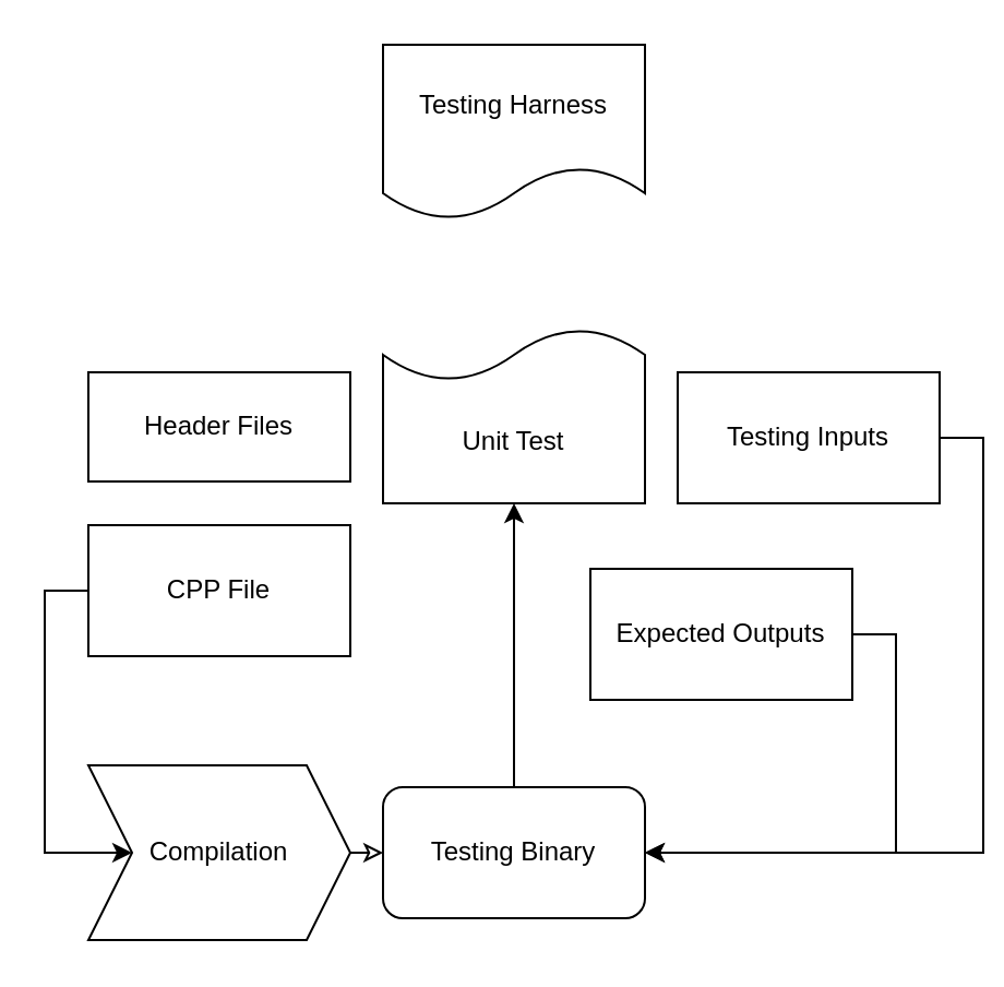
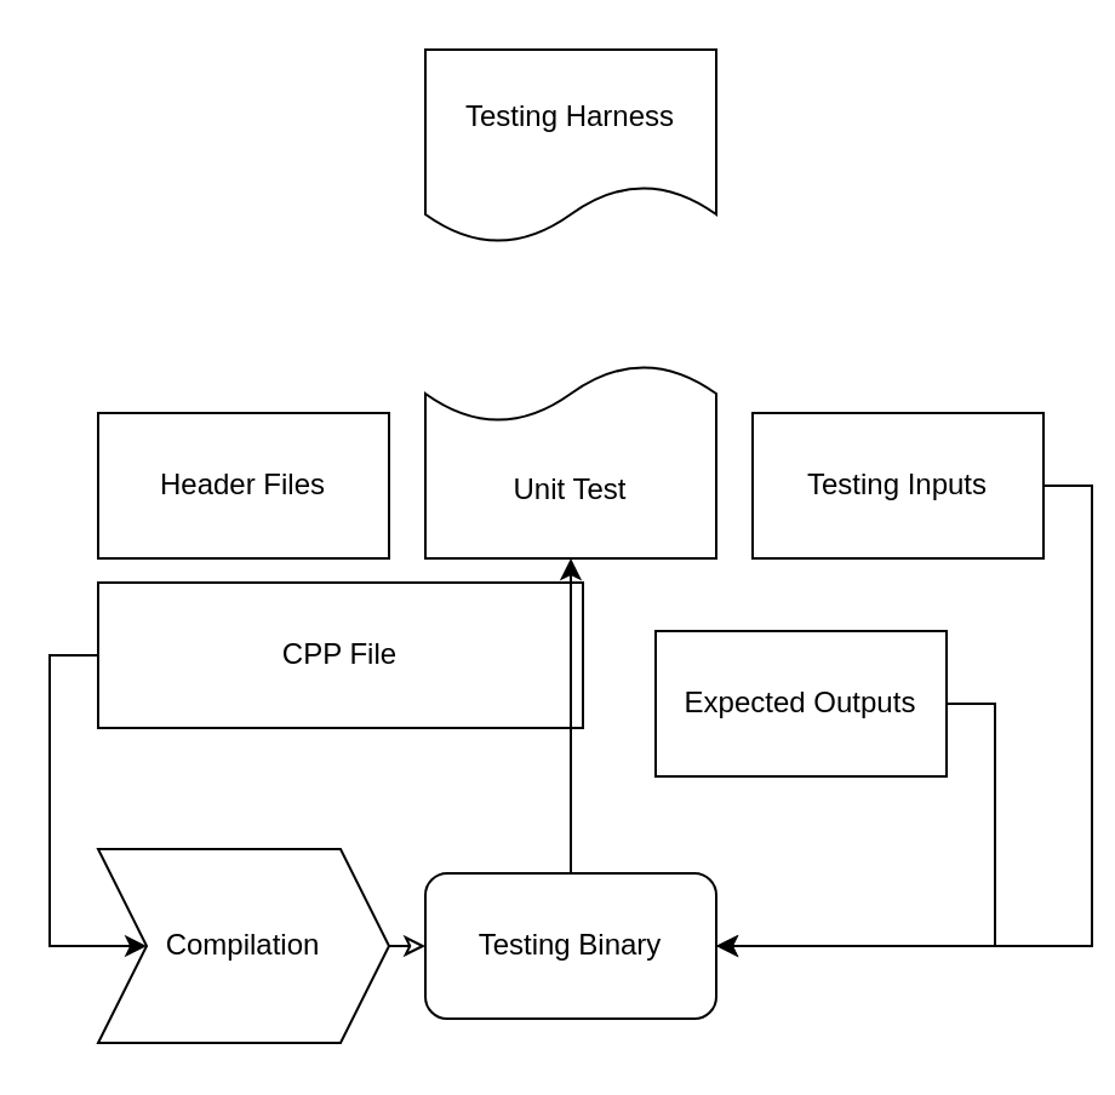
  <mxCell id="0" />
  <mxCell id="1" parent="0" />
  <mxCell id="2" value="Testing Harness" style="shape=document;whiteSpace=wrap;html=1;boundedLbl=1;" parent="1" vertex="1"><mxGeometry x="175" y="20" width="120" height="80" as="geometry" /></mxCell>
- <mxCell id="3" value="Header Files" style="rounded=0;whiteSpace=wrap;html=1;" parent="1" vertex="1"><mxGeometry x="40" y="170" width="120" height="50" as="geometry" /></mxCell>
+ <mxCell id="3" value="Header Files" style="rounded=0;whiteSpace=wrap;html=1;" parent="1" vertex="1"><mxGeometry x="40" y="170" width="120" height="60" as="geometry" /></mxCell>
  <mxCell id="4" style="edgeStyle=orthogonalEdgeStyle;rounded=0;orthogonalLoop=1;jettySize=auto;html=1;exitX=0;exitY=0.5;exitDx=0;exitDy=0;entryX=0;entryY=0.5;entryDx=0;entryDy=0;" parent="1" source="5" target="7" edge="1"><mxGeometry relative="1" as="geometry"><Array as="points"><mxPoint x="20" y="270" /><mxPoint x="20" y="390" /></Array></mxGeometry></mxCell>
- <mxCell id="5" value="CPP File" style="rounded=0;whiteSpace=wrap;html=1;" parent="1" vertex="1"><mxGeometry x="40" y="240" width="120" height="60" as="geometry" /></mxCell>
+ <mxCell id="5" value="CPP File" style="rounded=0;whiteSpace=wrap;html=1;" parent="1" vertex="1"><mxGeometry x="40" y="240" width="200" height="60" as="geometry" /></mxCell>
  <mxCell id="6" style="edgeStyle=orthogonalEdgeStyle;rounded=0;orthogonalLoop=1;jettySize=auto;html=1;exitX=1;exitY=0.5;exitDx=0;exitDy=0;entryX=0;entryY=0.5;entryDx=0;entryDy=0;endFill=0;" parent="1" source="7" target="10" edge="1"><mxGeometry relative="1" as="geometry" /></mxCell>
  <mxCell id="7" value="Compilation" style="shape=step;perimeter=stepPerimeter;whiteSpace=wrap;html=1;fixedSize=1;rotation=0;direction=east;" parent="1" vertex="1"><mxGeometry x="40" y="350" width="120" height="80" as="geometry" /></mxCell>
  <mxCell id="8" value="Unit Test" style="shape=document;whiteSpace=wrap;html=1;boundedLbl=1;rotation=0;direction=west;" parent="1" vertex="1"><mxGeometry x="175" y="150" width="120" height="80" as="geometry" /></mxCell>
  <mxCell id="9" style="edgeStyle=orthogonalEdgeStyle;rounded=0;orthogonalLoop=1;jettySize=auto;html=1;exitX=0.5;exitY=0;exitDx=0;exitDy=0;entryX=0.5;entryY=0;entryDx=0;entryDy=0;" parent="1" source="10" target="8" edge="1"><mxGeometry relative="1" as="geometry" /></mxCell>
  <mxCell id="10" value="Testing Binary" style="rounded=1;whiteSpace=wrap;html=1;" parent="1" vertex="1"><mxGeometry x="175" y="360" width="120" height="60" as="geometry" /></mxCell>
  <mxCell id="11" style="edgeStyle=orthogonalEdgeStyle;rounded=0;orthogonalLoop=1;jettySize=auto;html=1;exitX=1;exitY=0.5;exitDx=0;exitDy=0;entryX=1;entryY=0.5;entryDx=0;entryDy=0;" parent="1" source="12" target="10" edge="1"><mxGeometry relative="1" as="geometry" /></mxCell>
  <mxCell id="12" value="Testing Inputs" style="rounded=0;whiteSpace=wrap;html=1;" parent="1" vertex="1"><mxGeometry x="310" y="170" width="120" height="60" as="geometry" /></mxCell>
  <mxCell id="13" style="edgeStyle=orthogonalEdgeStyle;rounded=0;orthogonalLoop=1;jettySize=auto;html=1;exitX=1;exitY=0.5;exitDx=0;exitDy=0;entryX=1;entryY=0.5;entryDx=0;entryDy=0;" parent="1" source="14" target="10" edge="1"><mxGeometry relative="1" as="geometry" /></mxCell>
  <mxCell id="14" value="Expected Outputs" style="rounded=0;whiteSpace=wrap;html=1;" parent="1" vertex="1"><mxGeometry x="270" y="260" width="120" height="60" as="geometry" /></mxCell>
